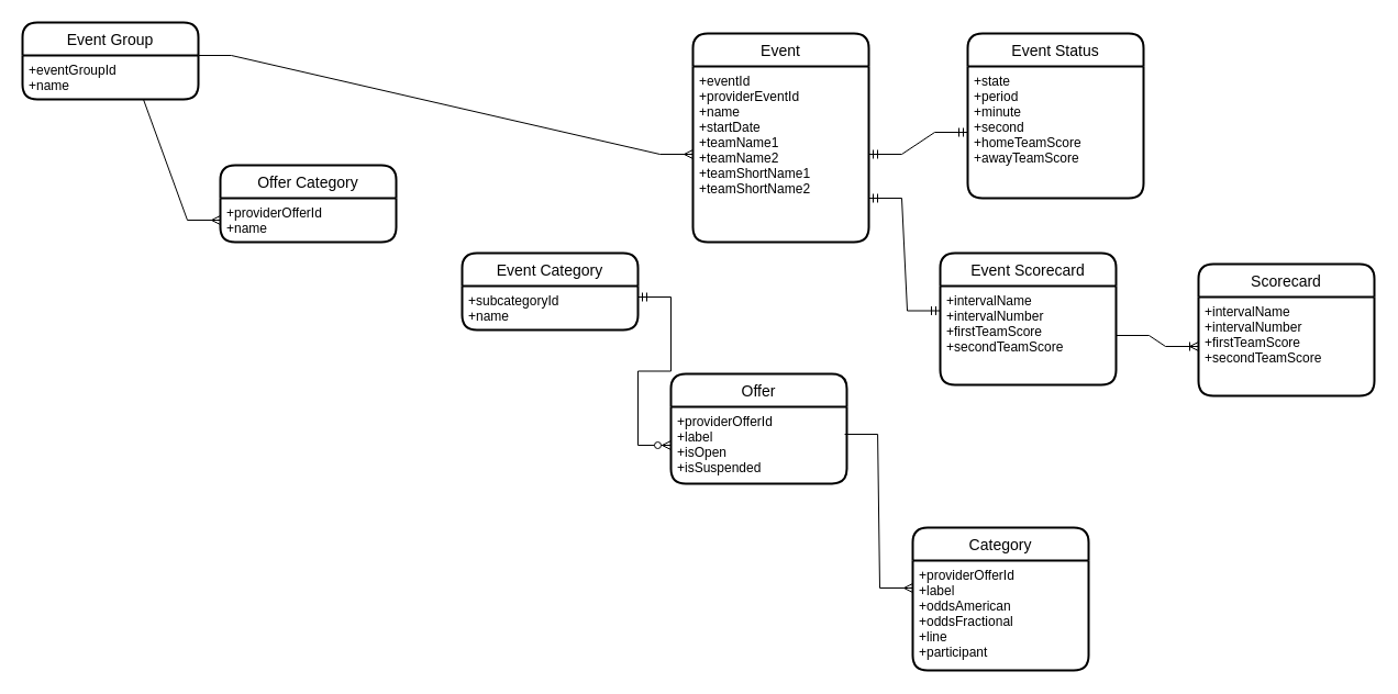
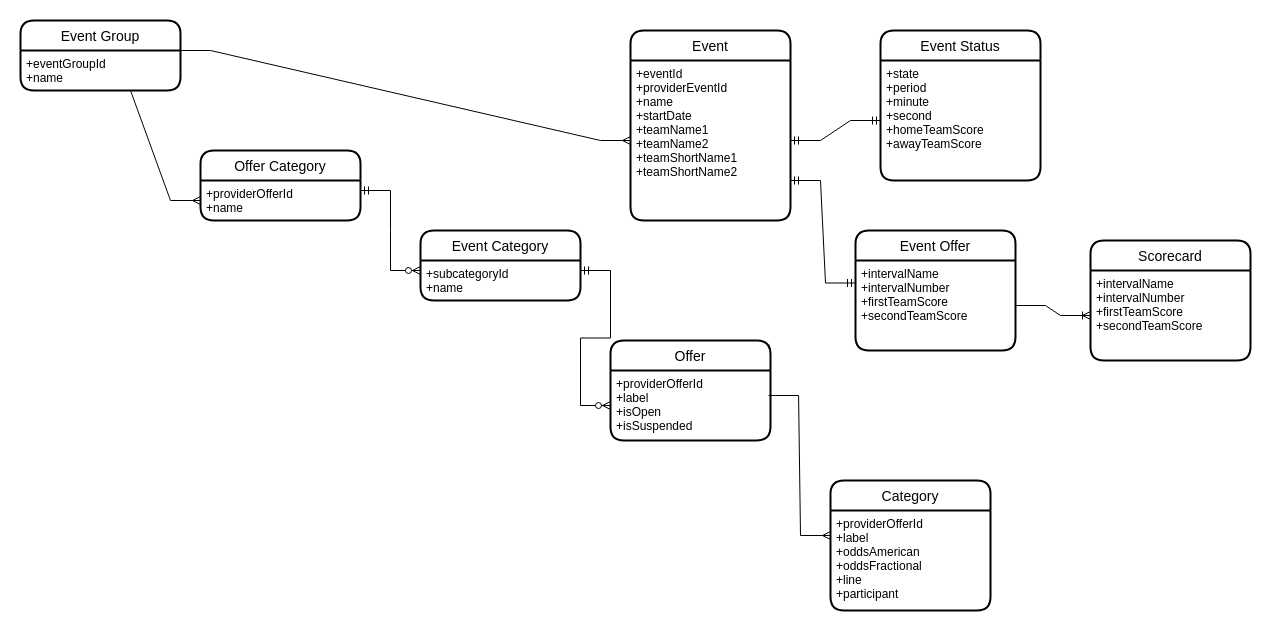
  <mxCell id="0" />
  <mxCell id="1" parent="0" />
  <mxCell id="2" value="Offer" style="swimlane;childLayout=stackLayout;horizontal=1;startSize=30;horizontalStack=0;rounded=1;fontSize=14;fontStyle=0;strokeWidth=2;resizeParent=0;resizeLast=1;shadow=0;dashed=0;align=center;" vertex="1" parent="1"><mxGeometry x="610" y="340" width="160" height="100" as="geometry" /></mxCell>
  <mxCell id="3" value="+providerOfferId&#10;+label&#10;+isOpen&#10;+isSuspended" style="align=left;strokeColor=none;fillColor=none;spacingLeft=4;fontSize=12;verticalAlign=top;resizable=0;rotatable=0;part=1;" vertex="1" parent="2"><mxGeometry y="30" width="160" height="70" as="geometry" /></mxCell>
  <mxCell id="4" value="Category" style="swimlane;childLayout=stackLayout;horizontal=1;startSize=30;horizontalStack=0;rounded=1;fontSize=14;fontStyle=0;strokeWidth=2;resizeParent=0;resizeLast=1;shadow=0;dashed=0;align=center;" vertex="1" parent="1"><mxGeometry x="830" y="480" width="160" height="130" as="geometry" /></mxCell>
  <mxCell id="5" value="+providerOfferId&#10;+label&#10;+oddsAmerican&#10;+oddsFractional&#10;+line&#10;+participant" style="align=left;strokeColor=none;fillColor=none;spacingLeft=4;fontSize=12;verticalAlign=top;resizable=0;rotatable=0;part=1;" vertex="1" parent="4"><mxGeometry y="30" width="160" height="100" as="geometry" /></mxCell>
  <mxCell id="6" value="Event" style="swimlane;childLayout=stackLayout;horizontal=1;startSize=30;horizontalStack=0;rounded=1;fontSize=14;fontStyle=0;strokeWidth=2;resizeParent=0;resizeLast=1;shadow=0;dashed=0;align=center;" vertex="1" parent="1"><mxGeometry x="630" y="30" width="160" height="190" as="geometry" /></mxCell>
  <mxCell id="7" value="+eventId&#10;+providerEventId&#10;+name&#10;+startDate&#10;+teamName1&#10;+teamName2&#10;+teamShortName1&#10;+teamShortName2" style="align=left;strokeColor=none;fillColor=none;spacingLeft=4;fontSize=12;verticalAlign=top;resizable=0;rotatable=0;part=1;" vertex="1" parent="6"><mxGeometry y="30" width="160" height="160" as="geometry" /></mxCell>
  <mxCell id="8" value="Event Status" style="swimlane;childLayout=stackLayout;horizontal=1;startSize=30;horizontalStack=0;rounded=1;fontSize=14;fontStyle=0;strokeWidth=2;resizeParent=0;resizeLast=1;shadow=0;dashed=0;align=center;" vertex="1" parent="1"><mxGeometry x="880" y="30" width="160" height="150" as="geometry" /></mxCell>
  <mxCell id="9" value="+state&#10;+period&#10;+minute&#10;+second&#10;+homeTeamScore&#10;+awayTeamScore" style="align=left;strokeColor=none;fillColor=none;spacingLeft=4;fontSize=12;verticalAlign=top;resizable=0;rotatable=0;part=1;" vertex="1" parent="8"><mxGeometry y="30" width="160" height="120" as="geometry" /></mxCell>
- <mxCell id="10" value="Event Scorecard" style="swimlane;childLayout=stackLayout;horizontal=1;startSize=30;horizontalStack=0;rounded=1;fontSize=14;fontStyle=0;strokeWidth=2;resizeParent=0;resizeLast=1;shadow=0;dashed=0;align=center;" vertex="1" parent="1"><mxGeometry x="855" y="230" width="160" height="120" as="geometry" /></mxCell>
+ <mxCell id="10" value="Event Offer" style="swimlane;childLayout=stackLayout;horizontal=1;startSize=30;horizontalStack=0;rounded=1;fontSize=14;fontStyle=0;strokeWidth=2;resizeParent=0;resizeLast=1;shadow=0;dashed=0;align=center;" vertex="1" parent="1"><mxGeometry x="855" y="230" width="160" height="120" as="geometry" /></mxCell>
  <mxCell id="11" value="+intervalName&#10;+intervalNumber&#10;+firstTeamScore&#10;+secondTeamScore" style="align=left;strokeColor=none;fillColor=none;spacingLeft=4;fontSize=12;verticalAlign=top;resizable=0;rotatable=0;part=1;" vertex="1" parent="10"><mxGeometry y="30" width="160" height="90" as="geometry" /></mxCell>
  <mxCell id="12" value="" style="edgeStyle=entityRelationEdgeStyle;fontSize=12;html=1;endArrow=ERmandOne;startArrow=ERmandOne;rounded=0;exitX=1;exitY=0.5;exitDx=0;exitDy=0;entryX=0;entryY=0.5;entryDx=0;entryDy=0;" edge="1" parent="1" source="7" target="9"><mxGeometry width="100" height="100" relative="1" as="geometry"><mxPoint x="790" y="210" as="sourcePoint" /><mxPoint x="880" y="110" as="targetPoint" /></mxGeometry></mxCell>
  <mxCell id="13" value="Scorecard" style="swimlane;childLayout=stackLayout;horizontal=1;startSize=30;horizontalStack=0;rounded=1;fontSize=14;fontStyle=0;strokeWidth=2;resizeParent=0;resizeLast=1;shadow=0;dashed=0;align=center;" vertex="1" parent="1"><mxGeometry x="1090" y="240" width="160" height="120" as="geometry" /></mxCell>
  <mxCell id="14" value="+intervalName&#10;+intervalNumber&#10;+firstTeamScore&#10;+secondTeamScore" style="align=left;strokeColor=none;fillColor=none;spacingLeft=4;fontSize=12;verticalAlign=top;resizable=0;rotatable=0;part=1;" vertex="1" parent="13"><mxGeometry y="30" width="160" height="90" as="geometry" /></mxCell>
  <mxCell id="15" value="" style="edgeStyle=entityRelationEdgeStyle;fontSize=12;html=1;endArrow=ERmandOne;startArrow=ERmandOne;rounded=0;exitX=1;exitY=0.75;exitDx=0;exitDy=0;entryX=0;entryY=0.25;entryDx=0;entryDy=0;" edge="1" parent="1" source="7" target="11"><mxGeometry width="100" height="100" relative="1" as="geometry"><mxPoint x="800" y="150" as="sourcePoint" /><mxPoint x="890" y="130" as="targetPoint" /></mxGeometry></mxCell>
  <mxCell id="16" value="" style="edgeStyle=entityRelationEdgeStyle;fontSize=12;html=1;endArrow=ERoneToMany;rounded=0;exitX=1;exitY=0.5;exitDx=0;exitDy=0;entryX=0;entryY=0.5;entryDx=0;entryDy=0;" edge="1" parent="1" source="11" target="14"><mxGeometry width="100" height="100" relative="1" as="geometry"><mxPoint x="1020" y="290" as="sourcePoint" /><mxPoint x="1120" y="190" as="targetPoint" /></mxGeometry></mxCell>
  <mxCell id="17" value="Offer Category" style="swimlane;childLayout=stackLayout;horizontal=1;startSize=30;horizontalStack=0;rounded=1;fontSize=14;fontStyle=0;strokeWidth=2;resizeParent=0;resizeLast=1;shadow=0;dashed=0;align=center;" vertex="1" parent="1"><mxGeometry x="200" y="150" width="160" height="70" as="geometry" /></mxCell>
  <mxCell id="18" value="+providerOfferId&#10;+name" style="align=left;strokeColor=none;fillColor=none;spacingLeft=4;fontSize=12;verticalAlign=top;resizable=0;rotatable=0;part=1;" vertex="1" parent="17"><mxGeometry y="30" width="160" height="40" as="geometry" /></mxCell>
  <mxCell id="19" value="Event Category" style="swimlane;childLayout=stackLayout;horizontal=1;startSize=30;horizontalStack=0;rounded=1;fontSize=14;fontStyle=0;strokeWidth=2;resizeParent=0;resizeLast=1;shadow=0;dashed=0;align=center;" vertex="1" parent="1"><mxGeometry x="420" y="230" width="160" height="70" as="geometry" /></mxCell>
  <mxCell id="20" value="+subcategoryId&#10;+name" style="align=left;strokeColor=none;fillColor=none;spacingLeft=4;fontSize=12;verticalAlign=top;resizable=0;rotatable=0;part=1;" vertex="1" parent="19"><mxGeometry y="30" width="160" height="40" as="geometry" /></mxCell>
  <mxCell id="21" value="" style="edgeStyle=entityRelationEdgeStyle;fontSize=12;html=1;endArrow=ERmany;rounded=0;exitX=0.988;exitY=0.357;exitDx=0;exitDy=0;exitPerimeter=0;entryX=0;entryY=0.25;entryDx=0;entryDy=0;" edge="1" parent="1" source="3" target="5"><mxGeometry width="100" height="100" relative="1" as="geometry"><mxPoint x="800" y="390" as="sourcePoint" /><mxPoint x="900" y="290" as="targetPoint" /></mxGeometry></mxCell>
  <mxCell id="22" value="Event Group" style="swimlane;childLayout=stackLayout;horizontal=1;startSize=30;horizontalStack=0;rounded=1;fontSize=14;fontStyle=0;strokeWidth=2;resizeParent=0;resizeLast=1;shadow=0;dashed=0;align=center;" vertex="1" parent="1"><mxGeometry x="20" y="20" width="160" height="70" as="geometry" /></mxCell>
  <mxCell id="23" value="+eventGroupId&#10;+name" style="align=left;strokeColor=none;fillColor=none;spacingLeft=4;fontSize=12;verticalAlign=top;resizable=0;rotatable=0;part=1;" vertex="1" parent="22"><mxGeometry y="30" width="160" height="40" as="geometry" /></mxCell>
  <mxCell id="24" value="" style="edgeStyle=entityRelationEdgeStyle;fontSize=12;html=1;endArrow=ERmany;rounded=0;exitX=0.5;exitY=1;exitDx=0;exitDy=0;entryX=0;entryY=0.5;entryDx=0;entryDy=0;" edge="1" parent="1" source="23" target="18"><mxGeometry width="100" height="100" relative="1" as="geometry"><mxPoint x="290" y="230" as="sourcePoint" /><mxPoint x="400" y="300" as="targetPoint" /></mxGeometry></mxCell>
  <mxCell id="25" value="" style="edgeStyle=entityRelationEdgeStyle;fontSize=12;html=1;endArrow=ERmany;rounded=0;exitX=1;exitY=0;exitDx=0;exitDy=0;entryX=0;entryY=0.5;entryDx=0;entryDy=0;" edge="1" parent="1" source="23" target="7"><mxGeometry width="100" height="100" relative="1" as="geometry"><mxPoint x="110" y="100" as="sourcePoint" /><mxPoint x="210" y="210" as="targetPoint" /></mxGeometry></mxCell>
+ <mxCell id="26" value="" style="edgeStyle=entityRelationEdgeStyle;fontSize=12;html=1;endArrow=ERzeroToMany;startArrow=ERmandOne;rounded=0;exitX=1;exitY=0.25;exitDx=0;exitDy=0;entryX=0;entryY=0.25;entryDx=0;entryDy=0;" edge="1" parent="1" source="18" target="20"><mxGeometry width="100" height="100" relative="1" as="geometry"><mxPoint x="500" y="290" as="sourcePoint" /><mxPoint x="600" y="190" as="targetPoint" /></mxGeometry></mxCell>
  <mxCell id="27" value="" style="edgeStyle=entityRelationEdgeStyle;fontSize=12;html=1;endArrow=ERzeroToMany;startArrow=ERmandOne;rounded=0;exitX=1;exitY=0.25;exitDx=0;exitDy=0;entryX=0;entryY=0.5;entryDx=0;entryDy=0;" edge="1" parent="1" source="20" target="3"><mxGeometry width="100" height="100" relative="1" as="geometry"><mxPoint x="370" y="200" as="sourcePoint" /><mxPoint x="430" y="280" as="targetPoint" /></mxGeometry></mxCell>
